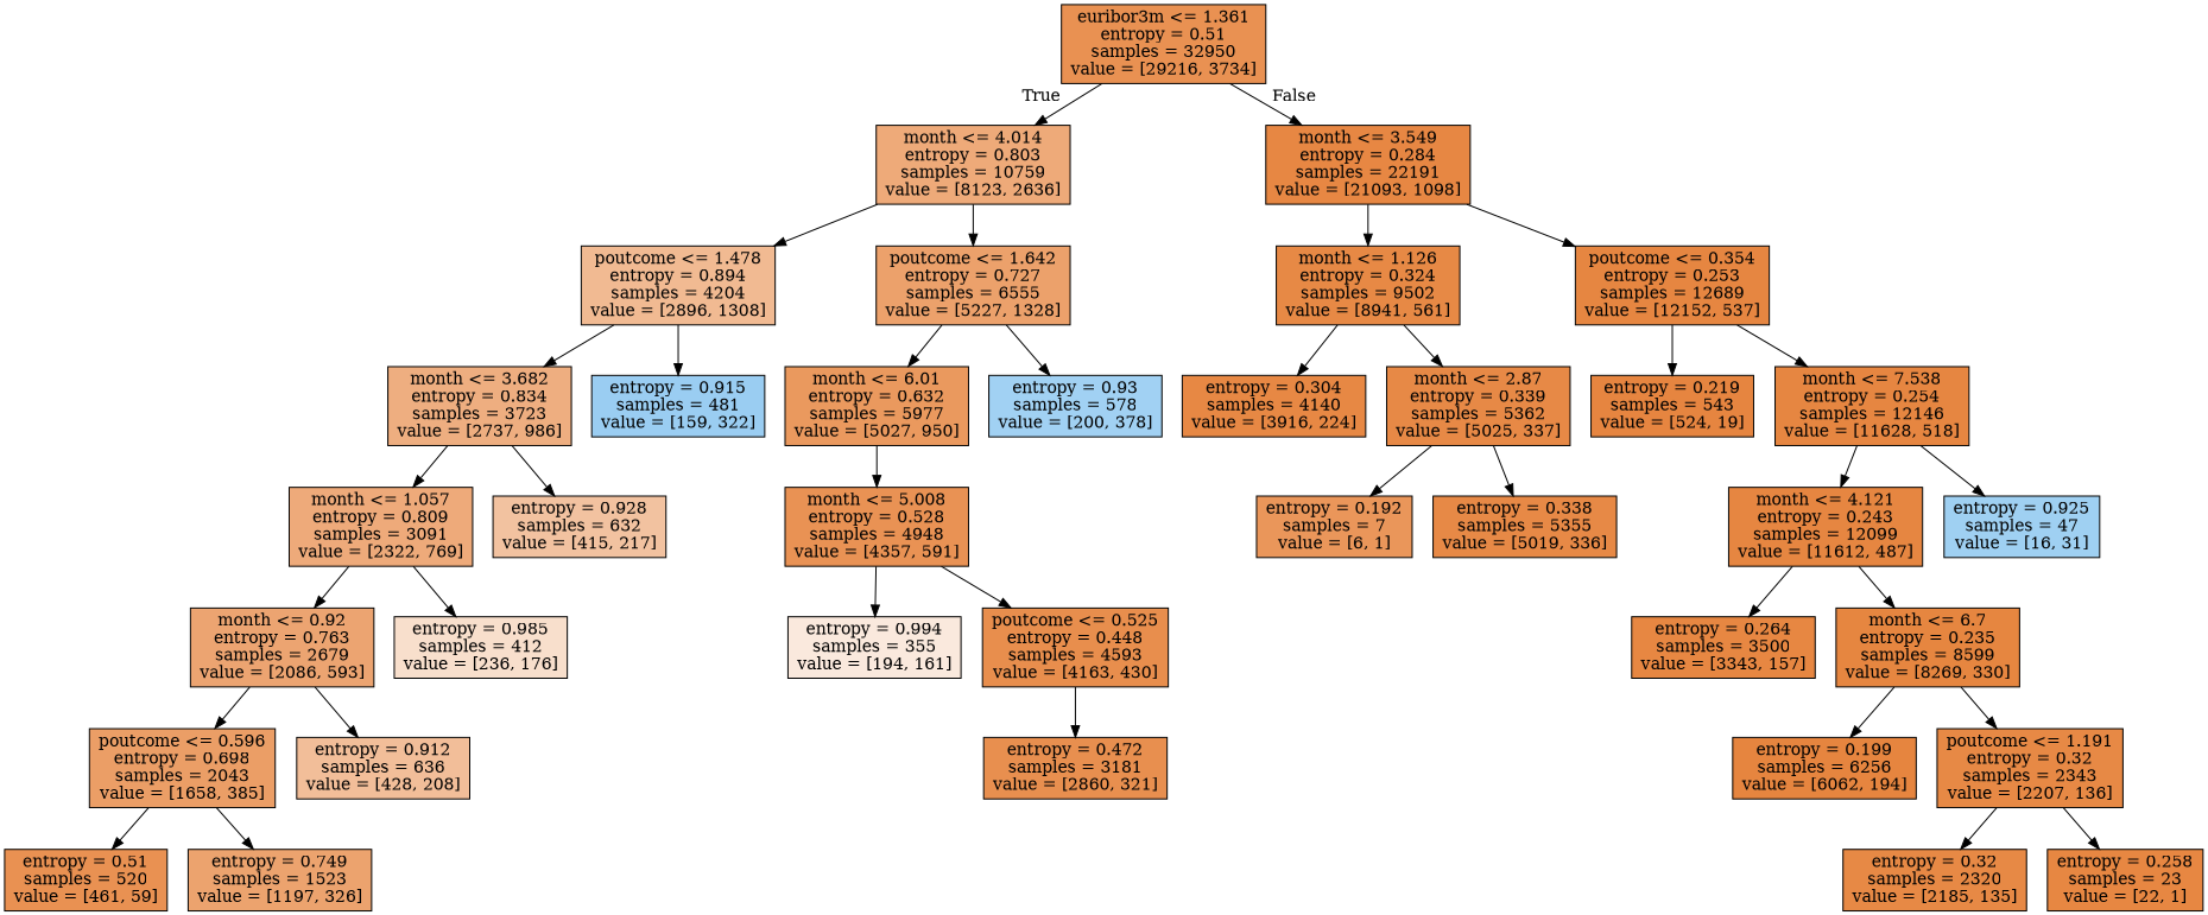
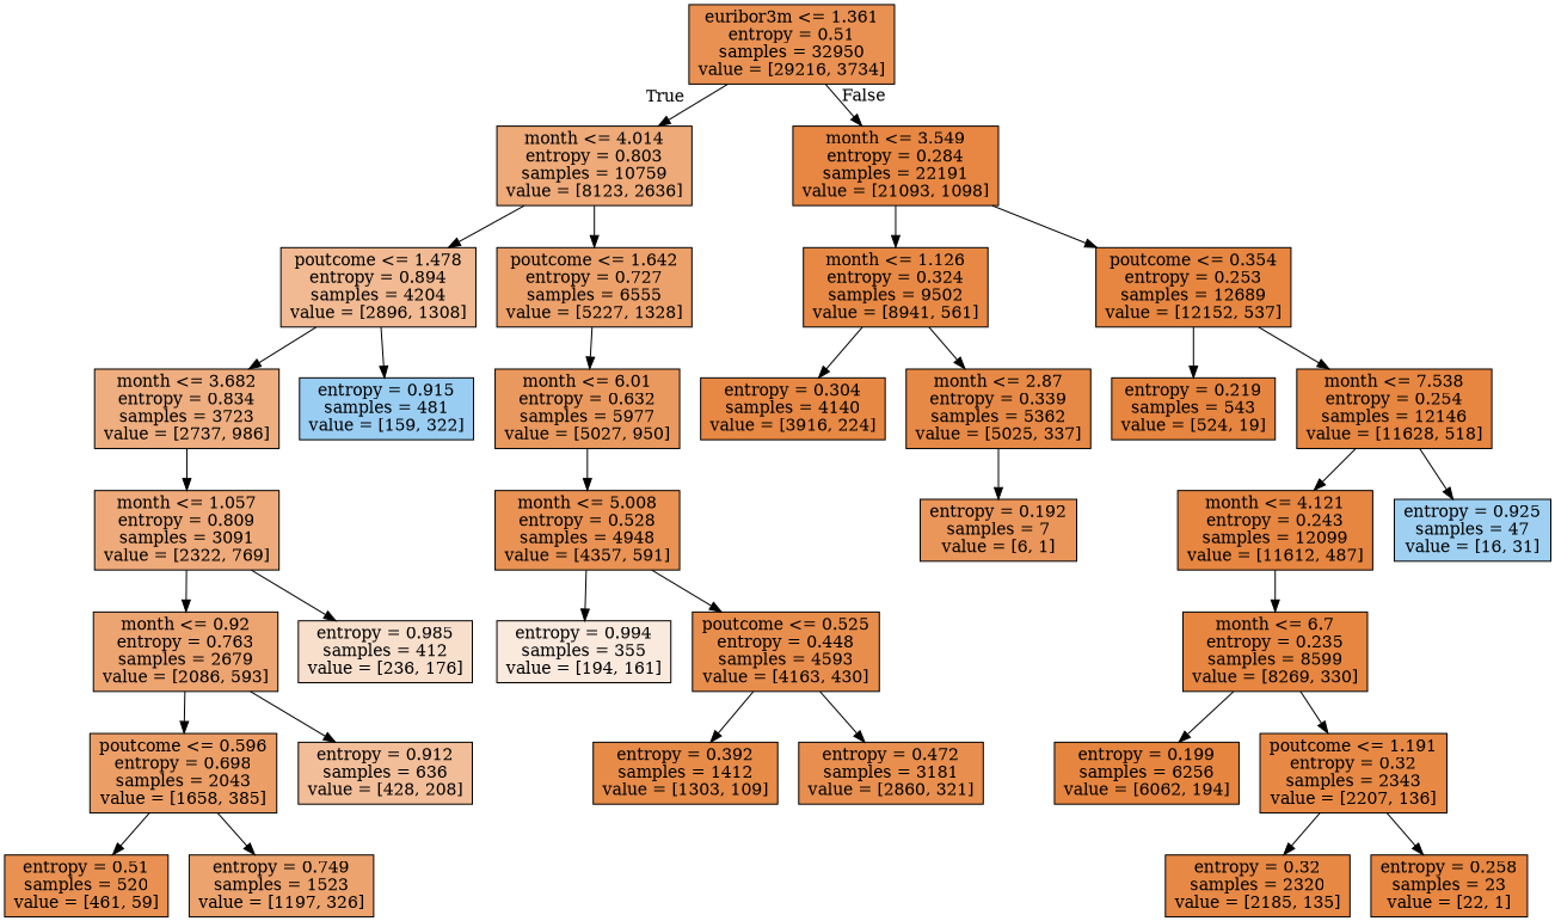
  digraph {
    node [color=black fillcolor="#e58139ef" shape=box style=filled]
    n1 [fillcolor="#e58139de" label="euribor3m <= 1.361\nentropy = 0.51\nsamples = 32950\nvalue = [29216, 3734]"]
    n2 [fillcolor="#e58139ac" label="month <= 4.014\nentropy = 0.803\nsamples = 10759\nvalue = [8123, 2636]"]
    n3 [fillcolor="#e58139f2" label="month <= 3.549\nentropy = 0.284\nsamples = 22191\nvalue = [21093, 1098]"]
    n4 [fillcolor="#e581398c" label="poutcome <= 1.478\nentropy = 0.894\nsamples = 4204\nvalue = [2896, 1308]"]
    n5 [fillcolor="#e58139be" label="poutcome <= 1.642\nentropy = 0.727\nsamples = 6555\nvalue = [5227, 1328]"]
    n6 [label="month <= 1.126\nentropy = 0.324\nsamples = 9502\nvalue = [8941, 561]"]
    n7 [fillcolor="#e58139f4" label="poutcome <= 0.354\nentropy = 0.253\nsamples = 12689\nvalue = [12152, 537]"]
    n8 [fillcolor="#e58139a3" label="month <= 3.682\nentropy = 0.834\nsamples = 3723\nvalue = [2737, 986]"]
    n9 [fillcolor="#399de581" label="entropy = 0.915\nsamples = 481\nvalue = [159, 322]"]
    n10 [fillcolor="#e58139cf" label="month <= 6.01\nentropy = 0.632\nsamples = 5977\nvalue = [5027, 950]"]
-   n11 [fillcolor="#399de578" label="entropy = 0.93\nsamples = 578\nvalue = [200, 378]"]
    n12 [fillcolor="#e58139ab" label="month <= 1.057\nentropy = 0.809\nsamples = 3091\nvalue = [2322, 769]"]
-   n13 [fillcolor="#e581397a" label="entropy = 0.928\nsamples = 632\nvalue = [415, 217]"]
    n14 [fillcolor="#e58139b7" label="month <= 0.92\nentropy = 0.763\nsamples = 2679\nvalue = [2086, 593]"]
    n15 [fillcolor="#e5813941" label="entropy = 0.985\nsamples = 412\nvalue = [236, 176]"]
    n16 [fillcolor="#e58139c4" label="poutcome <= 0.596\nentropy = 0.698\nsamples = 2043\nvalue = [1658, 385]"]
    n17 [fillcolor="#e5813983" label="entropy = 0.912\nsamples = 636\nvalue = [428, 208]"]
    n18 [fillcolor="#e58139de" label="entropy = 0.51\nsamples = 520\nvalue = [461, 59]"]
    n19 [fillcolor="#e58139ba" label="entropy = 0.749\nsamples = 1523\nvalue = [1197, 326]"]
    n20 [fillcolor="#e58139dc" label="month <= 5.008\nentropy = 0.528\nsamples = 4948\nvalue = [4357, 591]"]
    n21 [fillcolor="#e581392b" label="entropy = 0.994\nsamples = 355\nvalue = [194, 161]"]
    n22 [fillcolor="#e58139e5" label="poutcome <= 0.525\nentropy = 0.448\nsamples = 4593\nvalue = [4163, 430]"]
+   n23 [fillcolor="#e58139ea" label="entropy = 0.392\nsamples = 1412\nvalue = [1303, 109]"]
    n24 [fillcolor="#e58139e2" label="entropy = 0.472\nsamples = 3181\nvalue = [2860, 321]"]
    n25 [fillcolor="#e58139f0" label="entropy = 0.304\nsamples = 4140\nvalue = [3916, 224]"]
    n26 [fillcolor="#e58139ee" label="month <= 2.87\nentropy = 0.339\nsamples = 5362\nvalue = [5025, 337]"]
    n27 [fillcolor="#e58139f6" label="entropy = 0.219\nsamples = 543\nvalue = [524, 19]"]
    n28 [fillcolor="#e58139f4" label="month <= 7.538\nentropy = 0.254\nsamples = 12146\nvalue = [11628, 518]"]
    n29 [fillcolor="#e58139d4" label="entropy = 0.192\nsamples = 7\nvalue = [6, 1]"]
-   n30 [fillcolor="#e58139ee" label="entropy = 0.338\nsamples = 5355\nvalue = [5019, 336]"]
    n31 [fillcolor="#e58139f4" label="month <= 4.121\nentropy = 0.243\nsamples = 12099\nvalue = [11612, 487]"]
    n32 [fillcolor="#399de57b" label="entropy = 0.925\nsamples = 47\nvalue = [16, 31]"]
-   n33 [fillcolor="#e58139f3" label="entropy = 0.264\nsamples = 3500\nvalue = [3343, 157]"]
    n34 [fillcolor="#e58139f5" label="month <= 6.7\nentropy = 0.235\nsamples = 8599\nvalue = [8269, 330]"]
    n35 [fillcolor="#e58139f7" label="entropy = 0.199\nsamples = 6256\nvalue = [6062, 194]"]
    n36 [label="poutcome <= 1.191\nentropy = 0.32\nsamples = 2343\nvalue = [2207, 136]"]
    n37 [label="entropy = 0.32\nsamples = 2320\nvalue = [2185, 135]"]
    n38 [fillcolor="#e58139f3" label="entropy = 0.258\nsamples = 23\nvalue = [22, 1]"]
    n1 -> n2 [headlabel=True labelangle=45 labeldistance=2.5]
    n1 -> n3 [headlabel=False labelangle=-45 labeldistance=2.5]
    n2 -> n4
    n2 -> n5
    n3 -> n6
    n3 -> n7
    n4 -> n8
    n4 -> n9
    n5 -> n10
-   n5 -> n11
    n6 -> n25
    n6 -> n26
    n7 -> n27
    n7 -> n28
    n8 -> n12
-   n8 -> n13
    n10 -> n20
    n12 -> n14
    n12 -> n15
    n14 -> n16
    n14 -> n17
    n16 -> n18
    n16 -> n19
    n20 -> n21
    n20 -> n22
+   n22 -> n23
    n22 -> n24
    n26 -> n29
-   n26 -> n30
    n28 -> n31
    n28 -> n32
-   n31 -> n33
    n31 -> n34
    n34 -> n35
    n34 -> n36
    n36 -> n37
    n36 -> n38
  }
